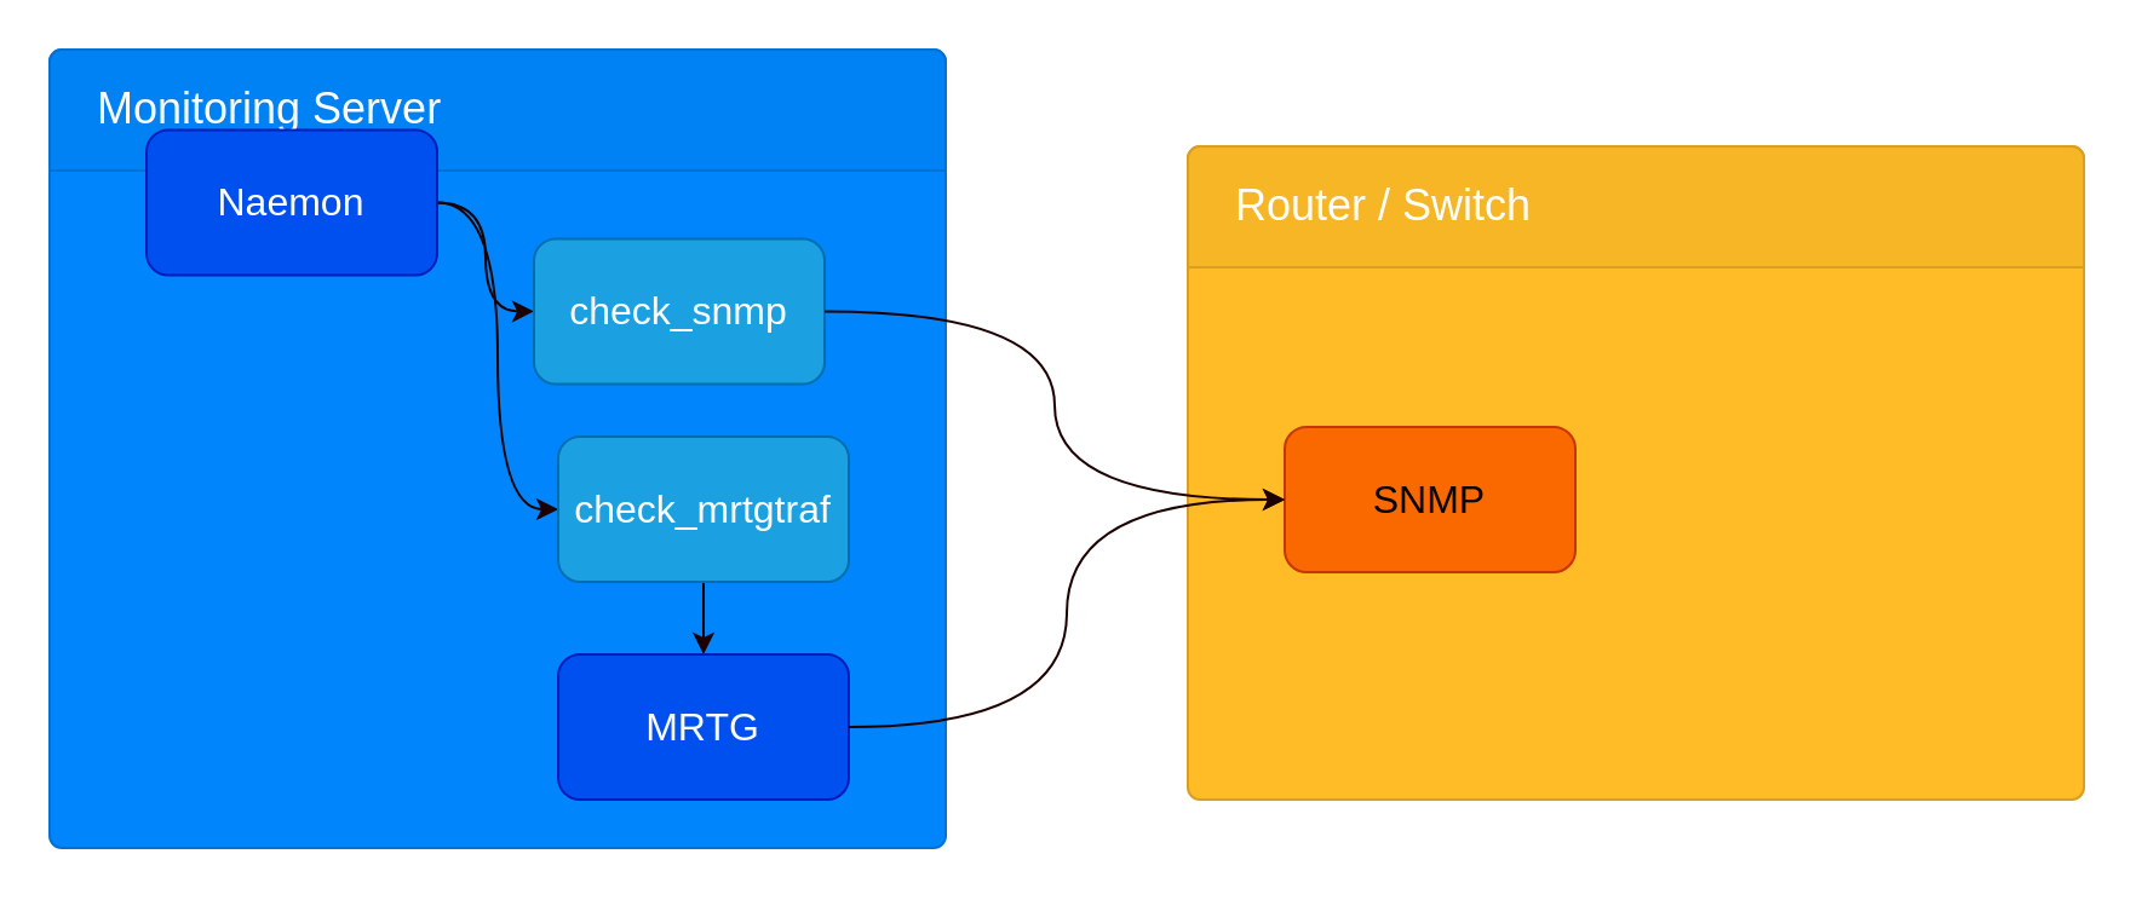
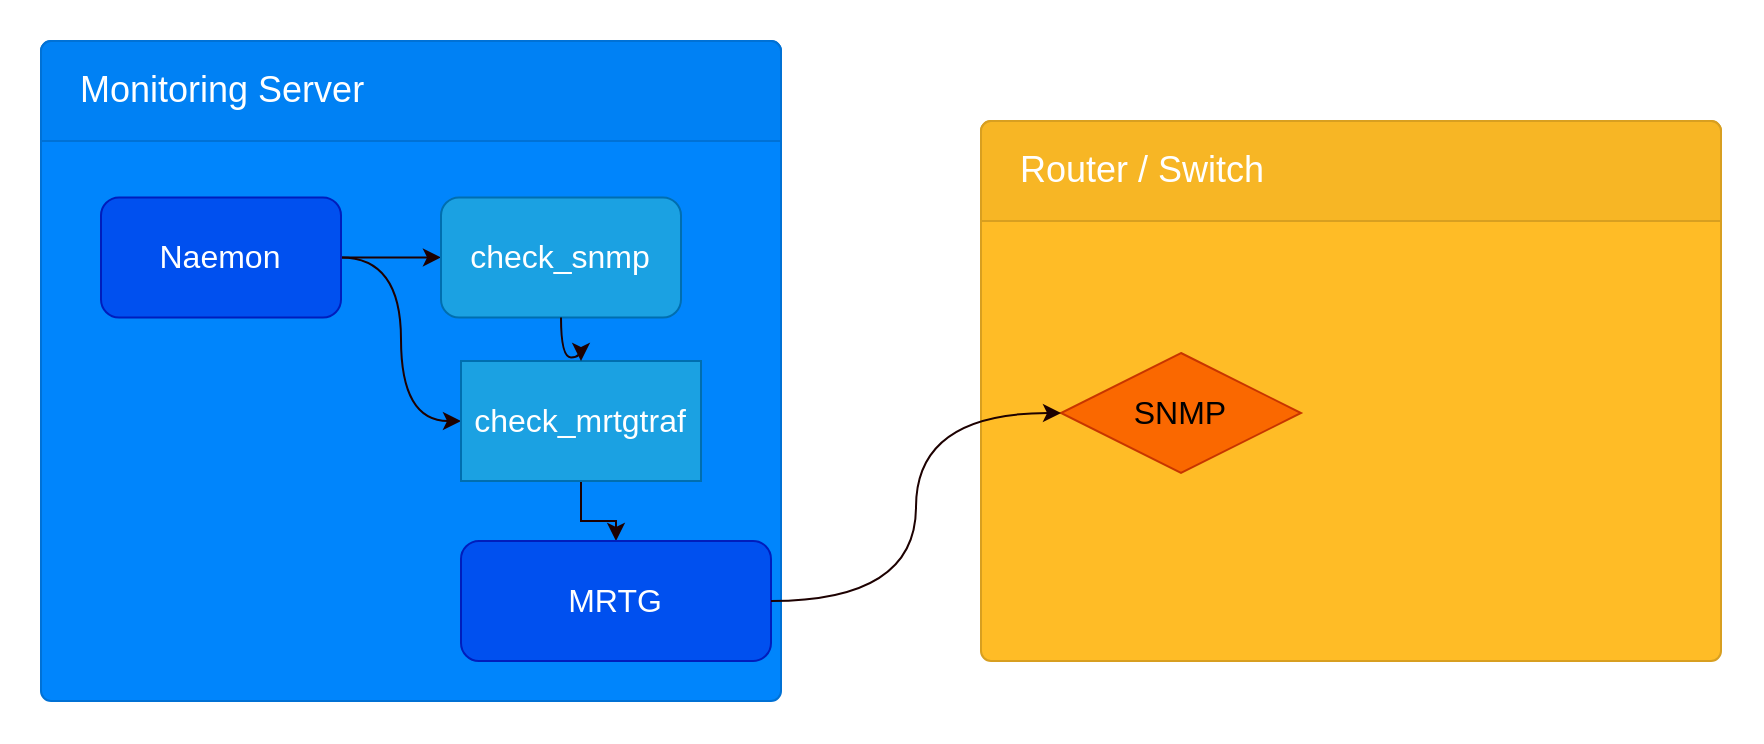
  <mxCell id="0" />
  <mxCell id="1" parent="0" />
  <mxCell id="2" value="" style="html=1;shadow=0;dashed=0;shape=mxgraph.bootstrap.rrect;rSize=5;strokeColor=#0071D5;html=1;whiteSpace=wrap;fillColor=#0085FC;fontColor=#ffffff;verticalAlign=bottom;align=left;spacing=20;spacingBottom=0;fontSize=14;" parent="1" vertex="1"><mxGeometry x="20" y="20" width="370" height="330" as="geometry" /></mxCell>
  <mxCell id="3" value="Monitoring Server" style="html=1;shadow=0;dashed=0;shape=mxgraph.bootstrap.topButton;rSize=5;perimeter=none;whiteSpace=wrap;fillColor=#0081F4;strokeColor=#0071D5;fontColor=#ffffff;resizeWidth=1;fontSize=18;align=left;spacing=20;" parent="2" vertex="1"><mxGeometry width="370" height="50" relative="1" as="geometry" /></mxCell>
  <mxCell id="4" style="edgeStyle=orthogonalEdgeStyle;rounded=0;orthogonalLoop=1;jettySize=auto;html=1;curved=1;strokeColor=#1D0101;" parent="2" source="6" target="7" edge="1"><mxGeometry relative="1" as="geometry" /></mxCell>
  <mxCell id="5" style="edgeStyle=orthogonalEdgeStyle;rounded=0;orthogonalLoop=1;jettySize=auto;html=1;entryX=0;entryY=0.5;entryDx=0;entryDy=0;curved=1;strokeColor=#1D0101;" parent="2" source="6" target="9" edge="1"><mxGeometry relative="1" as="geometry" /></mxCell>
- <mxCell id="6" value="&lt;font style=&quot;font-size: 16px;&quot;&gt;Naemon&lt;/font&gt;" style="rounded=1;whiteSpace=wrap;html=1;fillColor=#0050ef;fontColor=#ffffff;strokeColor=#001DBC;fontSize=16;" parent="2" vertex="1"><mxGeometry x="40" y="33.222" width="120" height="60" as="geometry" /></mxCell>
+ <mxCell id="6" value="&lt;font style=&quot;font-size: 16px;&quot;&gt;Naemon&lt;/font&gt;" style="rounded=1;whiteSpace=wrap;html=1;fillColor=#0050ef;fontColor=#ffffff;strokeColor=#001DBC;fontSize=16;" parent="2" vertex="1"><mxGeometry x="30" y="78.222" width="120" height="60" as="geometry" /></mxCell>
  <mxCell id="7" value="&lt;font style=&quot;font-size: 16px;&quot;&gt;check_snmp&lt;/font&gt;" style="rounded=1;whiteSpace=wrap;html=1;fillColor=#1ba1e2;fontColor=#ffffff;strokeColor=#006EAF;fontSize=16;" parent="2" vertex="1"><mxGeometry x="200" y="78.222" width="120" height="60" as="geometry" /></mxCell>
  <mxCell id="8" style="edgeStyle=orthogonalEdgeStyle;rounded=0;orthogonalLoop=1;jettySize=auto;html=1;strokeColor=#1D0101;" parent="2" source="9" target="10" edge="1"><mxGeometry relative="1" as="geometry" /></mxCell>
- <mxCell id="9" value="&lt;font style=&quot;font-size: 16px;&quot;&gt;check_mrtgtraf&lt;/font&gt;" style="rounded=1;whiteSpace=wrap;html=1;fillColor=#1ba1e2;fontColor=#ffffff;strokeColor=#006EAF;fontSize=16;" parent="2" vertex="1"><mxGeometry x="210" y="160.001" width="120" height="60" as="geometry" /></mxCell>
- <mxCell id="10" value="&lt;font style=&quot;font-size: 16px;&quot;&gt;MRTG&lt;/font&gt;" style="rounded=1;whiteSpace=wrap;html=1;fillColor=#0050ef;fontColor=#ffffff;strokeColor=#001DBC;fontSize=16;" parent="2" vertex="1"><mxGeometry x="210" y="249.999" width="120" height="60" as="geometry" /></mxCell>
+ <mxCell id="9" value="&lt;font style=&quot;font-size: 16px;&quot;&gt;check_mrtgtraf&lt;/font&gt;" style="whiteSpace=wrap;html=1;fillColor=#1ba1e2;fontColor=#ffffff;strokeColor=#006EAF;fontSize=16;rounded=0;" parent="2" vertex="1"><mxGeometry x="210" y="160.001" width="120" height="60" as="geometry" /></mxCell>
+ <mxCell id="10" value="&lt;font style=&quot;font-size: 16px;&quot;&gt;MRTG&lt;/font&gt;" style="rounded=1;whiteSpace=wrap;html=1;fillColor=#0050ef;fontColor=#ffffff;strokeColor=#001DBC;fontSize=16;" parent="2" vertex="1"><mxGeometry x="210" y="249.999" width="155" height="60" as="geometry" /></mxCell>
  <mxCell id="11" value="&lt;br style=&quot;font-size: 14px&quot;&gt;" style="html=1;shadow=0;dashed=0;shape=mxgraph.bootstrap.rrect;rSize=5;strokeColor=#D89F20;html=1;whiteSpace=wrap;fillColor=#FFBC26;fontColor=#ffffff;verticalAlign=bottom;align=left;spacing=20;spacingBottom=0;fontSize=14;" parent="1" vertex="1"><mxGeometry x="490" y="60" width="370" height="270" as="geometry" /></mxCell>
  <mxCell id="12" value="Router / Switch" style="html=1;shadow=0;dashed=0;shape=mxgraph.bootstrap.topButton;rSize=5;perimeter=none;whiteSpace=wrap;fillColor=#F7B625;strokeColor=#D89F20;fontColor=#ffffff;resizeWidth=1;fontSize=18;align=left;spacing=20;" parent="11" vertex="1"><mxGeometry width="370.0" height="50" relative="1" as="geometry" /></mxCell>
- <mxCell id="13" value="&lt;font style=&quot;font-size: 16px;&quot;&gt;SNMP&lt;/font&gt;" style="rounded=1;whiteSpace=wrap;html=1;fillColor=#fa6800;fontColor=#000000;strokeColor=#C73500;fontSize=16;" parent="11" vertex="1"><mxGeometry x="40.005" y="116" width="120" height="60" as="geometry" /></mxCell>
- <mxCell id="14" style="edgeStyle=orthogonalEdgeStyle;rounded=0;orthogonalLoop=1;jettySize=auto;html=1;entryX=0;entryY=0.5;entryDx=0;entryDy=0;curved=1;strokeColor=#1D0101;" parent="1" source="7" target="13" edge="1"><mxGeometry relative="1" as="geometry" /></mxCell>
+ <mxCell id="13" value="&lt;font style=&quot;font-size: 16px;&quot;&gt;SNMP&lt;/font&gt;" style="rhombus;whiteSpace=wrap;html=1;fillColor=#fa6800;fontColor=#000000;strokeColor=#C73500;fontSize=16;" parent="11" vertex="1"><mxGeometry x="40.005" y="116" width="120" height="60" as="geometry" /></mxCell>
+ <mxCell id="14" style="edgeStyle=orthogonalEdgeStyle;rounded=0;orthogonalLoop=1;jettySize=auto;html=1;curved=1;strokeColor=#1D0101;" parent="1" source="7" target="9" edge="1"><mxGeometry relative="1" as="geometry" /></mxCell>
  <mxCell id="15" style="edgeStyle=orthogonalEdgeStyle;rounded=0;orthogonalLoop=1;jettySize=auto;html=1;entryX=0;entryY=0.5;entryDx=0;entryDy=0;curved=1;strokeColor=#1D0101;" parent="1" source="10" target="13" edge="1"><mxGeometry relative="1" as="geometry" /></mxCell>
